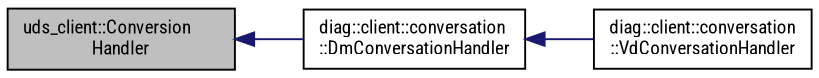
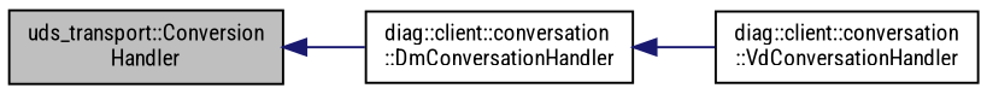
  digraph {
    fontname="Roboto Condensed"
    rankdir=LR
    node [color=black fillcolor=white fontname="Roboto Condensed" fontsize=10 shape=record style=filled]
    edge [color=midnightblue dir=back fontname="Roboto Condensed" fontsize=10 labelfontname=Helvetica labelfontsize=10 style=solid]
-   n1 [fillcolor=grey75 fontcolor=black height=0.2 label="uds_client::Conversion\lHandler" width=0.4]
+   n1 [fillcolor=grey75 fontcolor=black height=0.2 label="uds_transport::Conversion\lHandler" width=0.4]
    n2 [height=0.2 label="diag::client::conversation\l::DmConversationHandler" width=0.4]
    n3 [height=0.2 label="diag::client::conversation\l::VdConversationHandler" width=0.4]
    n1 -> n2
    n2 -> n3
  }
